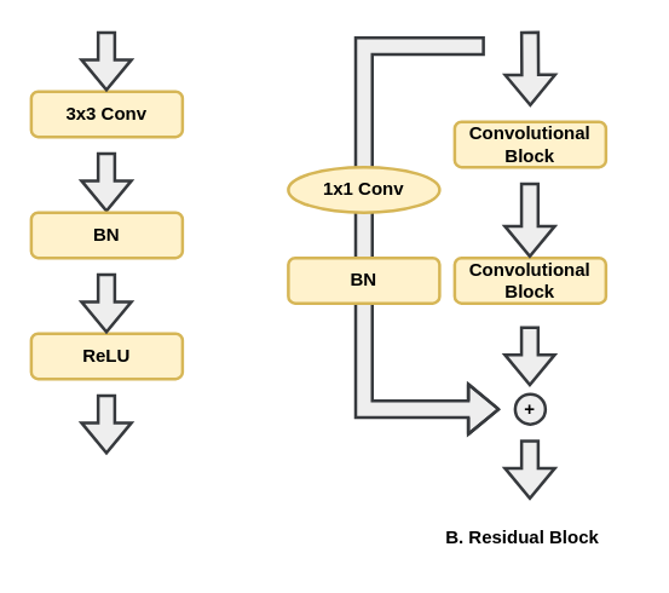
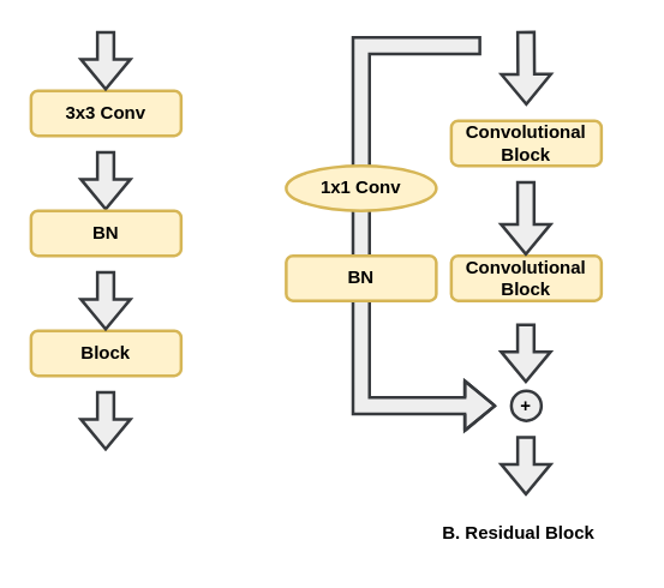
  <mxCell id="0" />
  <mxCell id="1" parent="0" />
  <mxCell id="2" value="3x3 Conv" style="rounded=1;whiteSpace=wrap;html=1;fillColor=#fff2cc;strokeColor=#d6b656;strokeWidth=2;fontStyle=1" vertex="1" parent="1"><mxGeometry x="20" y="60" width="100" height="30" as="geometry" /></mxCell>
  <mxCell id="3" value="" style="shape=flexArrow;endArrow=classic;html=1;rounded=0;fillColor=#eeeeee;strokeColor=#36393d;strokeWidth=2;fontStyle=1" edge="1" parent="1"><mxGeometry width="50" height="50" relative="1" as="geometry"><mxPoint x="69.71" y="100" as="sourcePoint" /><mxPoint x="69.71" y="140" as="targetPoint" /></mxGeometry></mxCell>
  <mxCell id="4" value="BN" style="rounded=1;whiteSpace=wrap;html=1;fillColor=#fff2cc;strokeColor=#d6b656;strokeWidth=2;fontStyle=1" vertex="1" parent="1"><mxGeometry x="20" y="140" width="100" height="30" as="geometry" /></mxCell>
- <mxCell id="5" value="ReLU" style="rounded=1;whiteSpace=wrap;html=1;fillColor=#fff2cc;strokeColor=#d6b656;strokeWidth=2;fontStyle=1" vertex="1" parent="1"><mxGeometry x="20" y="220" width="100" height="30" as="geometry" /></mxCell>
+ <mxCell id="5" value="Block" style="rounded=1;whiteSpace=wrap;html=1;fillColor=#fff2cc;strokeColor=#d6b656;strokeWidth=2;fontStyle=1" vertex="1" parent="1"><mxGeometry x="20" y="220" width="100" height="30" as="geometry" /></mxCell>
  <mxCell id="6" value="" style="shape=flexArrow;endArrow=classic;html=1;rounded=0;fillColor=#eeeeee;strokeColor=#36393d;strokeWidth=2;fontStyle=1" edge="1" parent="1"><mxGeometry width="50" height="50" relative="1" as="geometry"><mxPoint x="69.71" y="20" as="sourcePoint" /><mxPoint x="69.71" y="60" as="targetPoint" /></mxGeometry></mxCell>
  <mxCell id="7" value="" style="shape=flexArrow;endArrow=classic;html=1;rounded=0;fillColor=#eeeeee;strokeColor=#36393d;strokeWidth=2;fontStyle=1" edge="1" parent="1"><mxGeometry width="50" height="50" relative="1" as="geometry"><mxPoint x="69.71" y="180" as="sourcePoint" /><mxPoint x="69.71" y="220" as="targetPoint" /></mxGeometry></mxCell>
  <mxCell id="8" value="Convolutional&lt;br&gt;Block" style="rounded=1;whiteSpace=wrap;html=1;fillColor=#fff2cc;strokeColor=#d6b656;strokeWidth=2;fontStyle=1" vertex="1" parent="1"><mxGeometry x="300" y="80" width="100" height="30" as="geometry" /></mxCell>
  <mxCell id="9" value="" style="shape=flexArrow;endArrow=classic;html=1;rounded=0;fillColor=#eeeeee;strokeColor=#36393d;strokeWidth=2;fontStyle=1" edge="1" parent="1"><mxGeometry width="50" height="50" relative="1" as="geometry"><mxPoint x="349.71" y="20" as="sourcePoint" /><mxPoint x="350" y="70" as="targetPoint" /></mxGeometry></mxCell>
  <mxCell id="10" value="" style="shape=flexArrow;endArrow=classic;html=1;rounded=0;fillColor=#eeeeee;strokeColor=#36393d;strokeWidth=2;fontStyle=1" edge="1" parent="1"><mxGeometry width="50" height="50" relative="1" as="geometry"><mxPoint x="320" y="30" as="sourcePoint" /><mxPoint x="330" y="270" as="targetPoint" /><Array as="points"><mxPoint x="240" y="30" /><mxPoint x="240" y="270" /></Array></mxGeometry></mxCell>
  <mxCell id="11" value="" style="shape=flexArrow;endArrow=classic;html=1;rounded=0;fillColor=#eeeeee;strokeColor=#36393d;strokeWidth=2;fontStyle=1" edge="1" parent="1"><mxGeometry width="50" height="50" relative="1" as="geometry"><mxPoint x="69.71" y="260" as="sourcePoint" /><mxPoint x="69.71" y="300" as="targetPoint" /></mxGeometry></mxCell>
  <mxCell id="12" value="+" style="ellipse;whiteSpace=wrap;html=1;aspect=fixed;fillColor=#eeeeee;strokeColor=#36393d;strokeWidth=2;fontStyle=1" vertex="1" parent="1"><mxGeometry x="340" y="260" width="20" height="20" as="geometry" /></mxCell>
  <mxCell id="13" value="" style="shape=flexArrow;endArrow=classic;html=1;rounded=0;fillColor=#eeeeee;strokeColor=#36393d;strokeWidth=2;fontStyle=1" edge="1" parent="1"><mxGeometry width="50" height="50" relative="1" as="geometry"><mxPoint x="349.71" y="290" as="sourcePoint" /><mxPoint x="349.71" y="330" as="targetPoint" /></mxGeometry></mxCell>
  <mxCell id="14" value="BN" style="rounded=1;whiteSpace=wrap;html=1;fillColor=#fff2cc;strokeColor=#d6b656;strokeWidth=2;fontStyle=1" vertex="1" parent="1"><mxGeometry x="190" y="170" width="100" height="30" as="geometry" /></mxCell>
  <mxCell id="15" value="1x1 Conv" style="ellipse;whiteSpace=wrap;html=1;fillColor=#fff2cc;strokeColor=#d6b656;strokeWidth=2;fontStyle=1;" vertex="1" parent="1"><mxGeometry x="190" y="110" width="100" height="30" as="geometry" /></mxCell>
  <mxCell id="16" value="B. Residual Block" style="text;html=1;strokeColor=none;fillColor=none;align=center;verticalAlign=middle;whiteSpace=wrap;rounded=0;fontStyle=1" vertex="1" parent="1"><mxGeometry x="270" y="340" width="150" height="30" as="geometry" /></mxCell>
  <mxCell id="17" value="Convolutional&lt;br&gt;Block" style="rounded=1;whiteSpace=wrap;html=1;fillColor=#fff2cc;strokeColor=#d6b656;strokeWidth=2;fontStyle=1" vertex="1" parent="1"><mxGeometry x="300" y="170" width="100" height="30" as="geometry" /></mxCell>
  <mxCell id="18" value="" style="shape=flexArrow;endArrow=classic;html=1;rounded=0;fillColor=#eeeeee;strokeColor=#36393d;strokeWidth=2;fontStyle=1" edge="1" parent="1"><mxGeometry width="50" height="50" relative="1" as="geometry"><mxPoint x="349.66" y="215" as="sourcePoint" /><mxPoint x="349.66" y="255" as="targetPoint" /></mxGeometry></mxCell>
  <mxCell id="19" value="" style="shape=flexArrow;endArrow=classic;html=1;rounded=0;fillColor=#eeeeee;strokeColor=#36393d;strokeWidth=2;fontStyle=1;entryX=0.5;entryY=0;entryDx=0;entryDy=0;" edge="1" parent="1"><mxGeometry width="50" height="50" relative="1" as="geometry"><mxPoint x="349.66" y="120" as="sourcePoint" /><mxPoint x="349.66" y="170" as="targetPoint" /></mxGeometry></mxCell>
